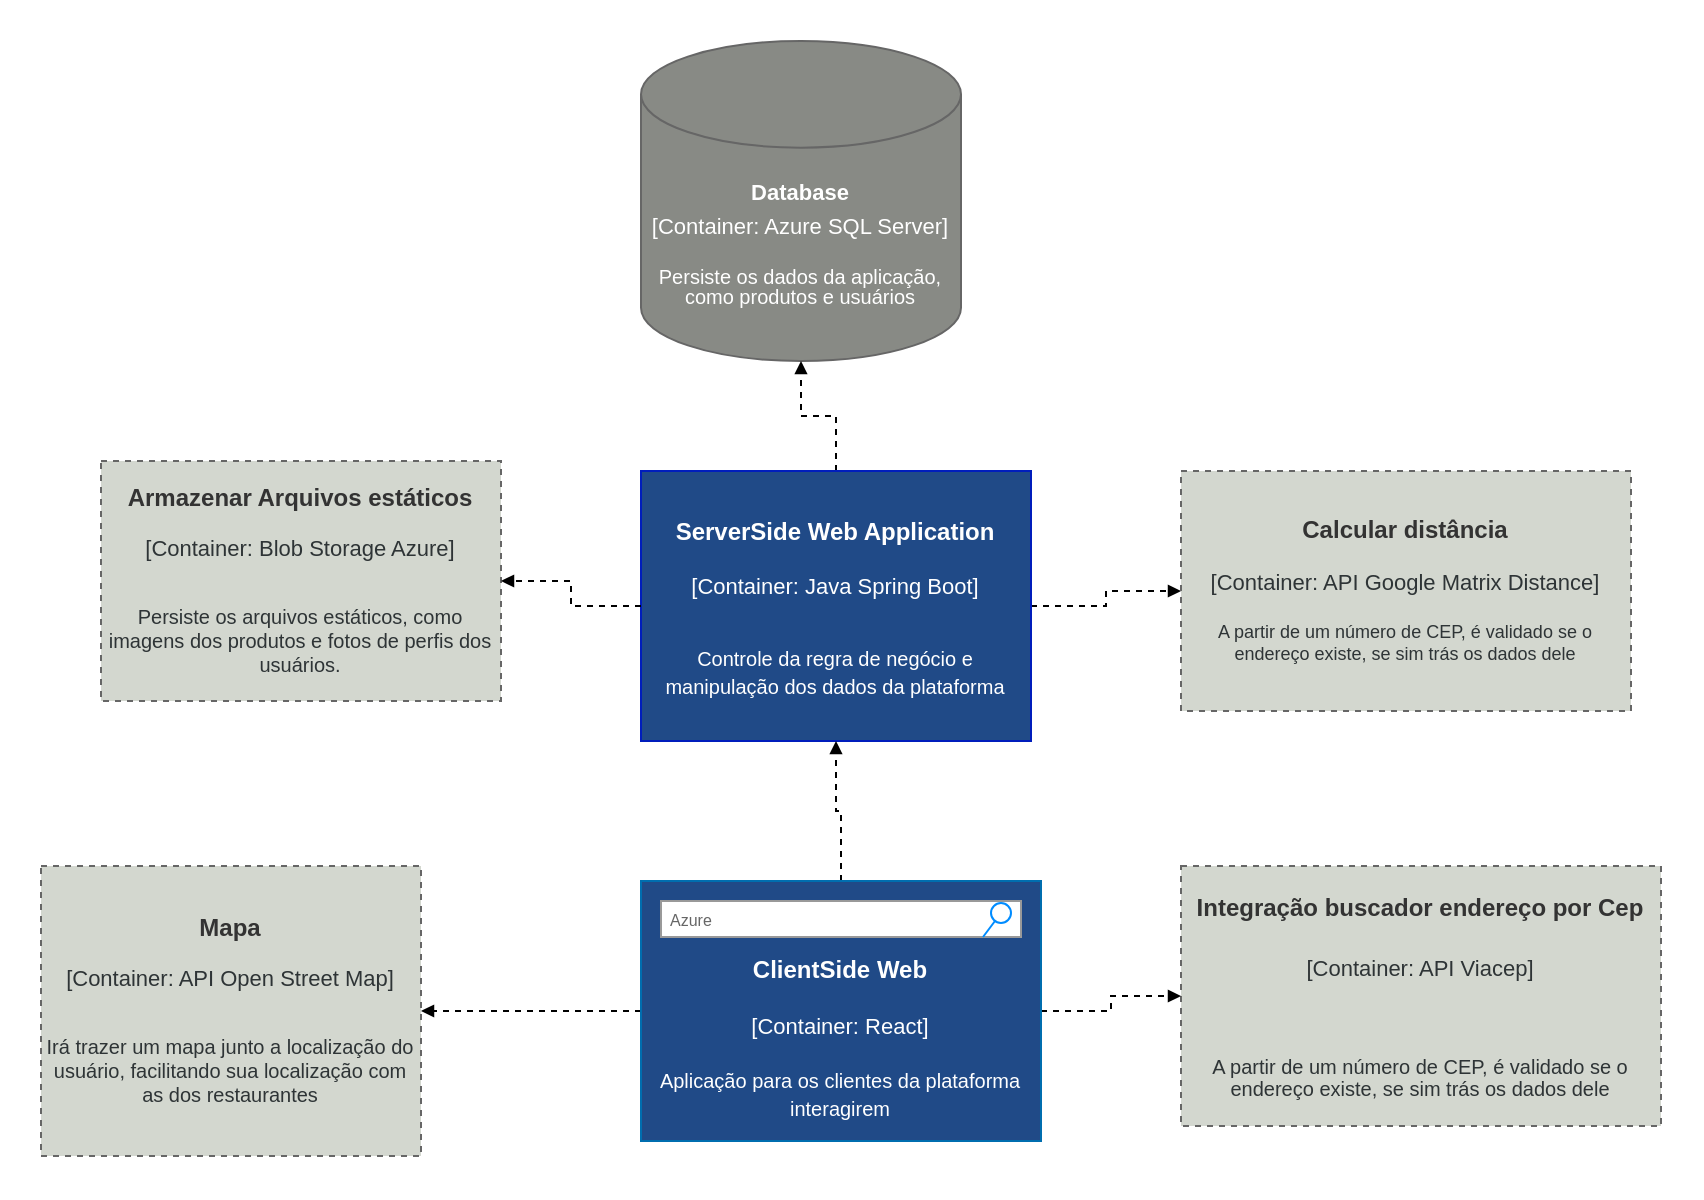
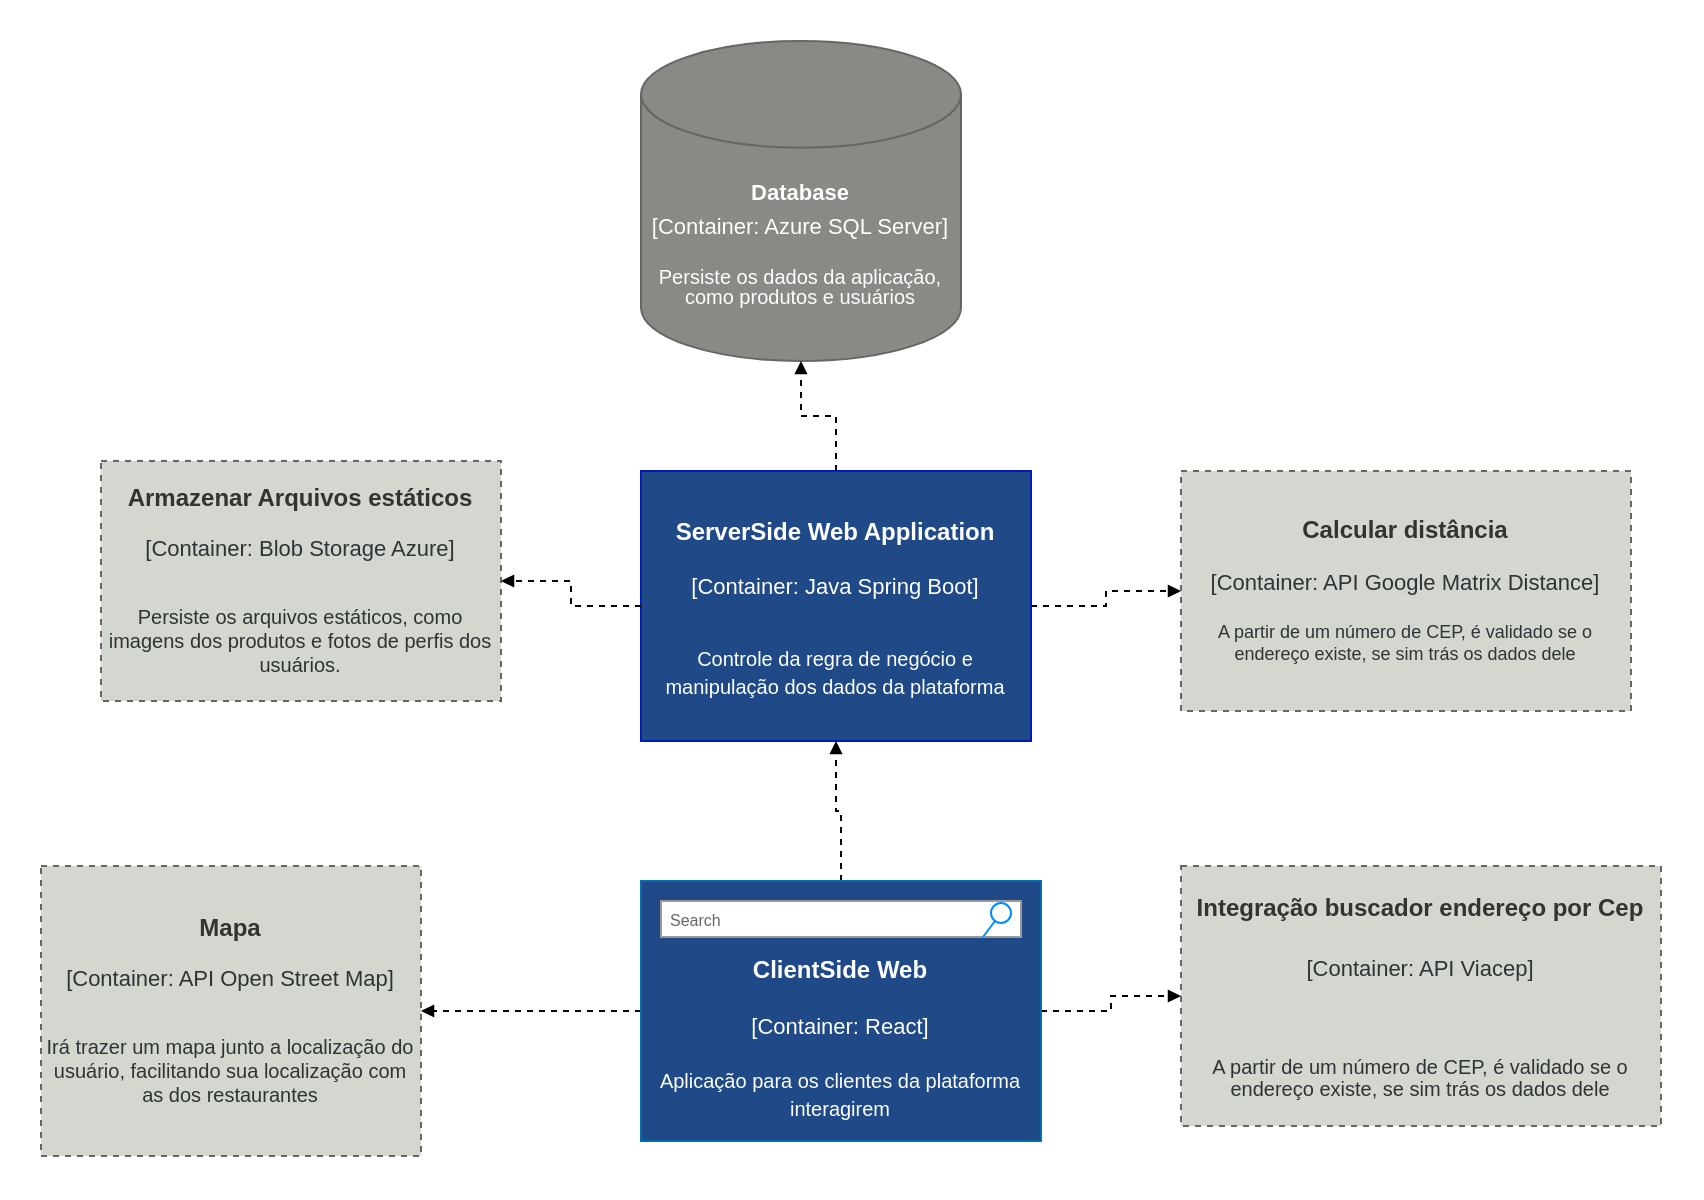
  <mxCell id="0" />
  <mxCell id="1" parent="0" />
  <mxCell id="2" value="&lt;p style=&quot;line-height: 60%;&quot;&gt;&lt;font color=&quot;#ffffff&quot;&gt;&lt;b&gt;&lt;br&gt;&lt;/b&gt;&lt;/font&gt;&lt;/p&gt;&lt;p style=&quot;line-height: 60%;&quot;&gt;&lt;font color=&quot;#ffffff&quot;&gt;&lt;b&gt;&lt;br&gt;&lt;/b&gt;&lt;/font&gt;&lt;/p&gt;&lt;p style=&quot;line-height: 160%; font-size: 11px;&quot;&gt;&lt;font color=&quot;#ffffff&quot;&gt;&lt;b&gt;Database&lt;/b&gt;&lt;/font&gt;&lt;font style=&quot;font-size: 11px;&quot; color=&quot;#ffffff&quot;&gt;&lt;br&gt;&lt;font style=&quot;font-size: 11px;&quot;&gt;&lt;span id=&quot;page253R_mcid52&quot; class=&quot;markedContent&quot;&gt;&lt;span dir=&quot;ltr&quot; role=&quot;presentation&quot; style=&quot;left: calc(var(--scale-factor)*272.18px); top: calc(var(--scale-factor)*179.43px); font-family: sans-serif; transform: scaleX(0.869);&quot;&gt;[Container: Azure SQL Server]&lt;/span&gt;&lt;/span&gt;&lt;/font&gt;&lt;/font&gt;&lt;/p&gt;&lt;p style=&quot;line-height: 100%; font-size: 10px;&quot;&gt;&lt;font style=&quot;font-size: 10px;&quot; color=&quot;#ffffff&quot;&gt;&lt;font style=&quot;font-size: 10px;&quot;&gt;Persiste os dados da aplicação, como produtos e usuários&lt;span id=&quot;page253R_mcid54&quot; class=&quot;markedContent&quot;&gt;&lt;br&gt;&lt;/span&gt;&lt;/font&gt;&lt;/font&gt;&lt;/p&gt;" style="strokeWidth=1;html=1;shape=mxgraph.flowchart.database;whiteSpace=wrap;fillColor=#888a85;fontColor=#333333;strokeColor=#666666;" vertex="1" parent="1"><mxGeometry x="320" y="20" width="160" height="160" as="geometry" /></mxCell>
  <mxCell id="3" value="&lt;div&gt;&lt;font size=&quot;1&quot;&gt;&lt;b&gt;&lt;font style=&quot;font-size: 12px;&quot;&gt;Integração buscador endereço por Cep&lt;/font&gt;&lt;/b&gt;&lt;/font&gt;&lt;/div&gt;&lt;div&gt;&lt;font size=&quot;1&quot;&gt;&lt;b&gt;&lt;font style=&quot;font-size: 12px;&quot;&gt;&lt;br&gt;&lt;/font&gt;&lt;/b&gt;&lt;/font&gt;&lt;/div&gt;&lt;div style=&quot;line-height: 150%; font-size: 11px;&quot;&gt;&lt;font style=&quot;font-size: 11px;&quot; color=&quot;#2e3436&quot;&gt;[Container: API Viacep]&lt;b&gt;&lt;br&gt;&lt;/b&gt;&lt;/font&gt;&lt;/div&gt;&lt;div style=&quot;line-height: 150%;&quot;&gt;&lt;font style=&quot;font-size: 12px;&quot; color=&quot;#2e3436&quot;&gt;&lt;b&gt;&lt;br&gt;&lt;/b&gt;&lt;/font&gt;&lt;/div&gt;&lt;div style=&quot;line-height: 150%;&quot;&gt;&lt;font style=&quot;font-size: 12px;&quot; color=&quot;#2e3436&quot;&gt;&lt;b&gt;&lt;br&gt;&lt;/b&gt;&lt;/font&gt;&lt;/div&gt;&lt;div style=&quot;line-height: 110%; font-size: 10px;&quot;&gt;&lt;font style=&quot;font-size: 10px;&quot; color=&quot;#2e3436&quot;&gt;&lt;font style=&quot;font-size: 10px;&quot;&gt;A partir de um número de CEP, é validado se o endereço existe, se sim trás os dados dele&lt;span id=&quot;page253R_mcid54&quot; class=&quot;markedContent&quot;&gt;&lt;/span&gt;&lt;/font&gt;&lt;/font&gt;&lt;/div&gt;&lt;div&gt;&lt;font color=&quot;#2e3436&quot;&gt;&lt;font style=&quot;font-size: 6px;&quot;&gt;&lt;span id=&quot;page253R_mcid54&quot; class=&quot;markedContent&quot;&gt;&lt;/span&gt;&lt;/font&gt;&lt;/font&gt;&lt;/div&gt;" style="rounded=0;whiteSpace=wrap;html=1;fillColor=#d3d7cf;strokeColor=#666666;fontColor=#333333;dashed=1;" vertex="1" parent="1"><mxGeometry x="590" y="432.5" width="240" height="130" as="geometry" /></mxCell>
  <mxCell id="4" value="&lt;div&gt;&lt;b&gt;Mapa&lt;/b&gt;&lt;/div&gt;&lt;div&gt;&lt;b&gt;&lt;br&gt; &lt;/b&gt;&lt;/div&gt;&lt;div style=&quot;line-height: 75%; font-size: 11px;&quot;&gt;&lt;font style=&quot;font-size: 11px;&quot; color=&quot;#2e3436&quot;&gt;[Container: API Open Street Map]&lt;/font&gt;&lt;/div&gt;&lt;div style=&quot;line-height: 75%; font-size: 11px;&quot;&gt;&lt;font style=&quot;font-size: 11px;&quot; color=&quot;#2e3436&quot;&gt;&lt;b&gt;&lt;br&gt;&lt;/b&gt;&lt;/font&gt;&lt;/div&gt;&lt;div style=&quot;line-height: 75%; font-size: 11px;&quot;&gt;&lt;font style=&quot;font-size: 11px;&quot; color=&quot;#2e3436&quot;&gt;&lt;b&gt;&lt;br&gt;&lt;/b&gt;&lt;/font&gt;&lt;/div&gt;&lt;div style=&quot;line-height: 75%; font-size: 11px;&quot;&gt;&lt;font style=&quot;font-size: 11px;&quot; color=&quot;#2e3436&quot;&gt;&lt;b&gt;&lt;br&gt;&lt;/b&gt;&lt;/font&gt;&lt;/div&gt;&lt;div style=&quot;line-height: 120%; font-size: 10px;&quot;&gt;&lt;font style=&quot;font-size: 10px;&quot; color=&quot;#2e3436&quot;&gt;&lt;font style=&quot;font-size: 10px;&quot;&gt;Irá trazer um mapa junto a localização do usuário, facilitando sua localização com as dos restaurantes&lt;br&gt;&lt;span id=&quot;page253R_mcid54&quot; class=&quot;markedContent&quot;&gt;&lt;/span&gt;&lt;/font&gt;&lt;/font&gt;&lt;/div&gt;&lt;div&gt;&lt;font color=&quot;#2e3436&quot;&gt;&lt;font style=&quot;font-size: 6px;&quot;&gt;&lt;span id=&quot;page253R_mcid54&quot; class=&quot;markedContent&quot;&gt;&lt;/span&gt;&lt;/font&gt;&lt;/font&gt;&lt;/div&gt;" style="rounded=0;whiteSpace=wrap;html=1;fillColor=#d3d7cf;strokeColor=#666666;fontColor=#333333;dashed=1;" vertex="1" parent="1"><mxGeometry x="20" y="432.5" width="190" height="145" as="geometry" /></mxCell>
  <mxCell id="5" style="edgeStyle=orthogonalEdgeStyle;rounded=0;orthogonalLoop=1;jettySize=auto;html=1;dashed=1;endArrow=block;endFill=1;endSize=4;" edge="1" parent="1" source="7" target="8"><mxGeometry relative="1" as="geometry" /></mxCell>
  <mxCell id="6" style="edgeStyle=orthogonalEdgeStyle;rounded=0;orthogonalLoop=1;jettySize=auto;html=1;dashed=1;endArrow=block;endFill=1;endSize=4;" edge="1" parent="1" source="7" target="2"><mxGeometry relative="1" as="geometry" /></mxCell>
  <mxCell id="7" value="&lt;br&gt;&lt;div&gt;&lt;span id=&quot;page54R_mcid35&quot; class=&quot;markedContent&quot;&gt;&lt;b&gt;ServerSide Web Application&lt;br&gt;&lt;/b&gt;&lt;/span&gt;&lt;/div&gt;&lt;div&gt;&lt;span id=&quot;page54R_mcid35&quot; class=&quot;markedContent&quot;&gt;&lt;b&gt;&lt;br&gt;&lt;/b&gt;&lt;/span&gt;&lt;/div&gt;&lt;div style=&quot;font-size: 11px;&quot;&gt;&lt;span id=&quot;page54R_mcid35&quot; class=&quot;markedContent&quot;&gt;&lt;font style=&quot;font-size: 11px;&quot;&gt;[Container: Java Spring Boot]&lt;/font&gt;&lt;/span&gt;&lt;/div&gt;&lt;div style=&quot;font-size: 8px;&quot;&gt;&lt;span id=&quot;page54R_mcid35&quot; class=&quot;markedContent&quot;&gt;&lt;font style=&quot;font-size: 10px;&quot;&gt;&lt;br&gt;&lt;/font&gt;&lt;/span&gt;&lt;/div&gt;&lt;div style=&quot;font-size: 8px;&quot;&gt;&lt;span id=&quot;page54R_mcid35&quot; class=&quot;markedContent&quot;&gt;&lt;font style=&quot;font-size: 8px;&quot;&gt;&lt;br&gt;&lt;/font&gt;&lt;/span&gt;&lt;/div&gt;&lt;div style=&quot;font-size: 8px;&quot;&gt;&lt;font style=&quot;font-size: 8px;&quot;&gt;&lt;span id=&quot;page54R_mcid35&quot; class=&quot;markedContent&quot;&gt;&lt;/span&gt;&lt;/font&gt;&lt;/div&gt;&lt;font style=&quot;font-size: 10px;&quot;&gt;Controle da regra de negócio e manipulação dos dados da plataforma&lt;/font&gt;&lt;br&gt;&lt;p style=&quot;line-height: 60%;&quot;&gt;&lt;/p&gt;" style="rounded=0;whiteSpace=wrap;html=1;fillColor=#204a87;strokeColor=#001DBC;fontColor=#ffffff;" vertex="1" parent="1"><mxGeometry x="320" y="235" width="195" height="135" as="geometry" /></mxCell>
  <mxCell id="8" value="&lt;div&gt;&lt;b&gt;Calcular distância&lt;/b&gt;&lt;/div&gt;&lt;br&gt;&lt;div style=&quot;line-height: 75%; font-size: 11px;&quot;&gt;&lt;font style=&quot;font-size: 11px;&quot; color=&quot;#2e3436&quot;&gt;[Container: API Google Matrix Distance]&lt;/font&gt;&lt;/div&gt;&lt;div style=&quot;line-height: 75%; font-size: 11px;&quot;&gt;&lt;font style=&quot;font-size: 11px;&quot; color=&quot;#2e3436&quot;&gt;&lt;b&gt;&lt;br&gt;&lt;/b&gt;&lt;/font&gt;&lt;/div&gt;&lt;div style=&quot;line-height: 75%; font-size: 11px;&quot;&gt;&lt;font style=&quot;font-size: 11px;&quot; color=&quot;#2e3436&quot;&gt;&lt;b&gt;&lt;br&gt;&lt;/b&gt;&lt;/font&gt;&lt;/div&gt;&lt;div style=&quot;line-height: 120%; font-size: 9px;&quot;&gt;&lt;font style=&quot;font-size: 9px;&quot; color=&quot;#2e3436&quot;&gt;&lt;font style=&quot;font-size: 9px;&quot;&gt;A partir de um número de CEP, é validado se o endereço existe, se sim trás os dados dele&lt;span id=&quot;page253R_mcid54&quot; class=&quot;markedContent&quot;&gt;&lt;/span&gt;&lt;/font&gt;&lt;/font&gt;&lt;/div&gt;&lt;div&gt;&lt;font color=&quot;#2e3436&quot;&gt;&lt;font style=&quot;font-size: 6px;&quot;&gt;&lt;span id=&quot;page253R_mcid54&quot; class=&quot;markedContent&quot;&gt;&lt;/span&gt;&lt;/font&gt;&lt;/font&gt;&lt;/div&gt;" style="rounded=0;whiteSpace=wrap;html=1;fillColor=#d3d7cf;strokeColor=#666666;fontColor=#333333;dashed=1;" vertex="1" parent="1"><mxGeometry x="590" y="235" width="225" height="120" as="geometry" /></mxCell>
  <mxCell id="9" value="" style="group;fillColor=#dae8fc;strokeColor=#6c8ebf;gradientColor=#7ea6e0;container=0;" vertex="1" connectable="0" parent="1"><mxGeometry x="365" y="440" width="130" height="130" as="geometry" /></mxCell>
  <mxCell id="10" style="edgeStyle=orthogonalEdgeStyle;rounded=0;orthogonalLoop=1;jettySize=auto;html=1;dashed=1;endArrow=block;endFill=1;endSize=4;" edge="1" parent="1" source="13" target="3"><mxGeometry relative="1" as="geometry" /></mxCell>
  <mxCell id="11" style="edgeStyle=orthogonalEdgeStyle;rounded=0;orthogonalLoop=1;jettySize=auto;html=1;dashed=1;endArrow=block;endFill=1;endSize=4;" edge="1" parent="1" source="13" target="4"><mxGeometry relative="1" as="geometry" /></mxCell>
  <mxCell id="12" style="edgeStyle=orthogonalEdgeStyle;rounded=0;orthogonalLoop=1;jettySize=auto;html=1;dashed=1;endArrow=block;endFill=1;endSize=4;" edge="1" parent="1" source="13" target="7"><mxGeometry relative="1" as="geometry" /></mxCell>
  <mxCell id="13" value="&lt;br&gt;&lt;br&gt;&lt;div&gt;&lt;b&gt;ClientSide&lt;span id=&quot;page54R_mcid30&quot; class=&quot;markedContent&quot;&gt;&lt;/span&gt; Web&lt;/b&gt;&lt;span id=&quot;page54R_mcid32&quot; class=&quot;markedContent&quot;&gt;&lt;/span&gt;&lt;span id=&quot;page54R_mcid35&quot; class=&quot;markedContent&quot;&gt;&lt;br&gt;&lt;/span&gt;&lt;/div&gt;&lt;div&gt;&lt;span id=&quot;page54R_mcid35&quot; class=&quot;markedContent&quot;&gt;&lt;br&gt;&lt;/span&gt;&lt;/div&gt;&lt;div style=&quot;font-size: 11px;&quot;&gt;&lt;span id=&quot;page54R_mcid35&quot; class=&quot;markedContent&quot;&gt;&lt;font style=&quot;font-size: 11px;&quot;&gt;[Container: React]&lt;/font&gt;&lt;br&gt;&lt;br&gt;&lt;/span&gt;&lt;/div&gt;&lt;div&gt;&lt;span id=&quot;page54R_mcid35&quot; class=&quot;markedContent&quot;&gt;&lt;/span&gt;&lt;/div&gt;&lt;font style=&quot;font-size: 10px;&quot;&gt;Aplicação para os clientes da plataforma interagirem&lt;/font&gt;" style="rounded=0;whiteSpace=wrap;html=1;fillColor=#204a87;strokeColor=#006EAF;fontColor=#ffffff;" vertex="1" parent="1"><mxGeometry x="320" y="440" width="200" height="130" as="geometry" /></mxCell>
- <mxCell id="14" value="&lt;p style=&quot;line-height: 110%;&quot;&gt;&lt;font style=&quot;font-size: 8px;&quot;&gt;Azure&lt;/font&gt;&lt;/p&gt;" style="strokeWidth=1;shadow=0;dashed=0;align=center;html=1;shape=mxgraph.mockup.forms.searchBox;strokeColor=#999999;mainText=;strokeColor2=#008cff;fontColor=#666666;fontSize=17;align=left;spacingLeft=3;whiteSpace=wrap;" vertex="1" parent="1"><mxGeometry x="330" y="450" width="180" height="18" as="geometry" /></mxCell>
+ <mxCell id="14" value="&lt;p style=&quot;line-height: 110%;&quot;&gt;&lt;font style=&quot;font-size: 8px;&quot;&gt;Search&lt;/font&gt;&lt;/p&gt;" style="strokeWidth=1;shadow=0;dashed=0;align=center;html=1;shape=mxgraph.mockup.forms.searchBox;strokeColor=#999999;mainText=;strokeColor2=#008cff;fontColor=#666666;fontSize=17;align=left;spacingLeft=3;whiteSpace=wrap;" vertex="1" parent="1"><mxGeometry x="330" y="450" width="180" height="18" as="geometry" /></mxCell>
  <mxCell id="15" value="&lt;div&gt;&lt;b&gt;Armazenar Arquivos estáticos&lt;/b&gt;&lt;/div&gt;&lt;div&gt;&lt;b&gt;&lt;br&gt;&lt;/b&gt;&lt;/div&gt;&lt;div style=&quot;line-height: 75%; font-size: 11px;&quot;&gt;&lt;font style=&quot;font-size: 11px;&quot; color=&quot;#2e3436&quot;&gt;[Container: Blob Storage Azure]&lt;/font&gt;&lt;/div&gt;&lt;div style=&quot;line-height: 75%; font-size: 11px;&quot;&gt;&lt;font style=&quot;font-size: 11px;&quot; color=&quot;#2e3436&quot;&gt;&lt;br&gt;&lt;/font&gt;&lt;/div&gt;&lt;div style=&quot;line-height: 75%; font-size: 11px;&quot;&gt;&lt;font style=&quot;font-size: 11px;&quot; color=&quot;#2e3436&quot;&gt;&lt;b&gt;&lt;br&gt;&lt;/b&gt;&lt;/font&gt;&lt;/div&gt;&lt;div style=&quot;line-height: 75%; font-size: 11px;&quot;&gt;&lt;font style=&quot;font-size: 11px;&quot; color=&quot;#2e3436&quot;&gt;&lt;b&gt;&lt;br&gt;&lt;/b&gt;&lt;/font&gt;&lt;/div&gt;&lt;div style=&quot;line-height: 120%; font-size: 10px;&quot;&gt;&lt;font style=&quot;font-size: 10px;&quot; color=&quot;#2e3436&quot;&gt;&lt;font style=&quot;font-size: 10px;&quot;&gt;Persiste os arquivos estáticos, como imagens dos produtos e fotos de perfis dos usuários.&lt;br&gt;&lt;span id=&quot;page253R_mcid54&quot; class=&quot;markedContent&quot;&gt;&lt;/span&gt;&lt;/font&gt;&lt;/font&gt;&lt;/div&gt;&lt;div&gt;&lt;font color=&quot;#2e3436&quot;&gt;&lt;font style=&quot;font-size: 6px;&quot;&gt;&lt;span id=&quot;page253R_mcid54&quot; class=&quot;markedContent&quot;&gt;&lt;/span&gt;&lt;/font&gt;&lt;/font&gt;&lt;/div&gt;" style="rounded=0;whiteSpace=wrap;html=1;fillColor=#d3d7cf;strokeColor=#666666;fontColor=#333333;dashed=1;" vertex="1" parent="1"><mxGeometry x="50" y="230" width="200" height="120" as="geometry" /></mxCell>
  <mxCell id="16" style="edgeStyle=orthogonalEdgeStyle;rounded=0;orthogonalLoop=1;jettySize=auto;html=1;dashed=1;endArrow=block;endFill=1;endSize=4;" edge="1" parent="1" source="7" target="15"><mxGeometry relative="1" as="geometry"><mxPoint x="310" y="440" as="sourcePoint" /><mxPoint x="310" y="365" as="targetPoint" /></mxGeometry></mxCell>
